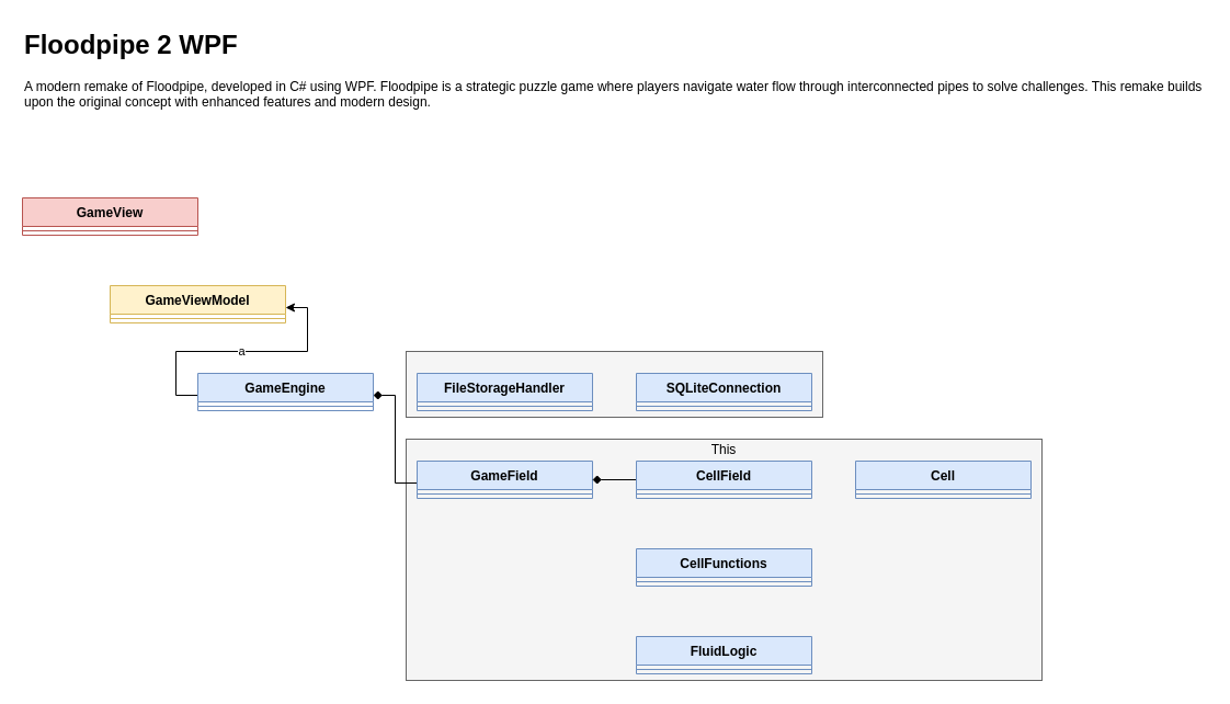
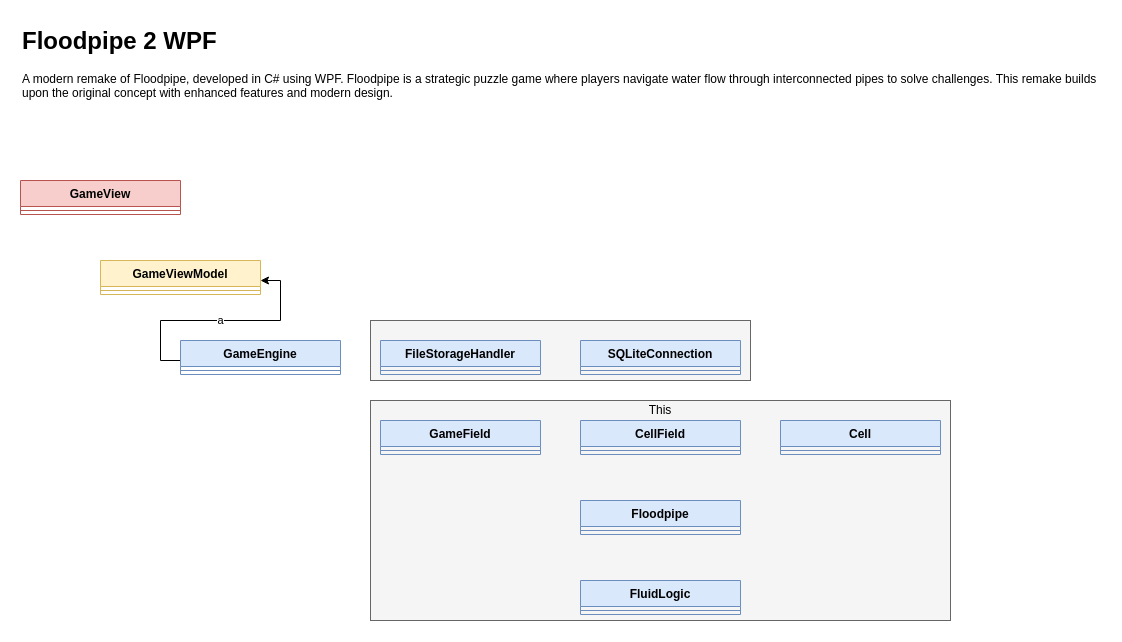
  <mxCell id="0" />
  <mxCell id="1" parent="0" />
  <mxCell id="2" value="" style="group;fillColor=#ffe6cc;strokeColor=#d79b00;" vertex="1" connectable="0" parent="1"><mxGeometry x="370" y="400" width="580" height="220" as="geometry" /></mxCell>
  <mxCell id="3" value="" style="rounded=0;whiteSpace=wrap;html=1;fillColor=#f5f5f5;fontColor=#333333;strokeColor=#666666;" vertex="1" parent="2"><mxGeometry width="580" height="220" as="geometry" /></mxCell>
  <mxCell id="4" value="This" style="text;html=1;align=center;verticalAlign=middle;whiteSpace=wrap;rounded=0;" vertex="1" parent="2"><mxGeometry width="580" height="20" as="geometry" /></mxCell>
  <mxCell id="5" value="" style="group;fillColor=#ffe6cc;strokeColor=#d79b00;" vertex="1" connectable="0" parent="1"><mxGeometry x="370" y="320" width="380" height="60" as="geometry" /></mxCell>
  <mxCell id="6" value="" style="group;fillColor=#ffe6cc;strokeColor=#d79b00;" vertex="1" connectable="0" parent="5"><mxGeometry width="380" height="60" as="geometry" /></mxCell>
  <mxCell id="7" value="" style="rounded=0;whiteSpace=wrap;html=1;fillColor=#f5f5f5;strokeColor=#666666;fontColor=#333333;" vertex="1" parent="6"><mxGeometry width="380" height="60" as="geometry" /></mxCell>
- <mxCell id="8" value="" style="edgeStyle=orthogonalEdgeStyle;rounded=0;orthogonalLoop=1;jettySize=auto;html=1;endArrow=none;endFill=0;startArrow=diamond;startFill=1;" edge="1" parent="1" source="10" target="12"><mxGeometry relative="1" as="geometry"><Array as="points"><mxPoint x="360" y="360" /><mxPoint x="360" y="440" /></Array></mxGeometry></mxCell>
  <mxCell id="9" value="a" style="edgeStyle=orthogonalEdgeStyle;rounded=0;orthogonalLoop=1;jettySize=auto;html=1;endArrow=classic;endFill=1;" edge="1" parent="1" source="10" target="16"><mxGeometry relative="1" as="geometry"><Array as="points"><mxPoint x="160" y="360" /><mxPoint x="160" y="320" /><mxPoint x="280" y="320" /><mxPoint x="280" y="280" /></Array></mxGeometry></mxCell>
  <mxCell id="10" value="GameEngine" style="swimlane;fontStyle=1;align=center;verticalAlign=top;childLayout=stackLayout;horizontal=1;startSize=26;horizontalStack=0;resizeParent=1;resizeParentMax=0;resizeLast=0;collapsible=1;marginBottom=0;whiteSpace=wrap;html=1;fillColor=#dae8fc;strokeColor=#6c8ebf;" vertex="1" parent="1"><mxGeometry x="180" y="340" width="160" height="34" as="geometry" /></mxCell>
  <mxCell id="11" value="" style="line;strokeWidth=1;fillColor=none;align=left;verticalAlign=middle;spacingTop=-1;spacingLeft=3;spacingRight=3;rotatable=0;labelPosition=right;points=[];portConstraint=eastwest;strokeColor=inherit;" vertex="1" parent="10"><mxGeometry y="26" width="160" height="8" as="geometry" /></mxCell>
  <mxCell id="12" value="GameField" style="swimlane;fontStyle=1;align=center;verticalAlign=top;childLayout=stackLayout;horizontal=1;startSize=26;horizontalStack=0;resizeParent=1;resizeParentMax=0;resizeLast=0;collapsible=1;marginBottom=0;whiteSpace=wrap;html=1;fillColor=#dae8fc;strokeColor=#6c8ebf;" vertex="1" parent="1"><mxGeometry x="380" y="420" width="160" height="34" as="geometry" /></mxCell>
  <mxCell id="13" value="" style="line;strokeWidth=1;fillColor=none;align=left;verticalAlign=middle;spacingTop=-1;spacingLeft=3;spacingRight=3;rotatable=0;labelPosition=right;points=[];portConstraint=eastwest;strokeColor=inherit;" vertex="1" parent="12"><mxGeometry y="26" width="160" height="8" as="geometry" /></mxCell>
  <mxCell id="14" value="FileStorageHandler" style="swimlane;fontStyle=1;align=center;verticalAlign=top;childLayout=stackLayout;horizontal=1;startSize=26;horizontalStack=0;resizeParent=1;resizeParentMax=0;resizeLast=0;collapsible=1;marginBottom=0;whiteSpace=wrap;html=1;fillColor=#dae8fc;strokeColor=#6c8ebf;" vertex="1" parent="1"><mxGeometry x="380" y="340" width="160" height="34" as="geometry" /></mxCell>
  <mxCell id="15" value="" style="line;strokeWidth=1;fillColor=none;align=left;verticalAlign=middle;spacingTop=-1;spacingLeft=3;spacingRight=3;rotatable=0;labelPosition=right;points=[];portConstraint=eastwest;strokeColor=inherit;" vertex="1" parent="14"><mxGeometry y="26" width="160" height="8" as="geometry" /></mxCell>
  <mxCell id="16" value="GameViewModel" style="swimlane;fontStyle=1;align=center;verticalAlign=top;childLayout=stackLayout;horizontal=1;startSize=26;horizontalStack=0;resizeParent=1;resizeParentMax=0;resizeLast=0;collapsible=1;marginBottom=0;whiteSpace=wrap;html=1;fillColor=#fff2cc;strokeColor=#d6b656;" vertex="1" parent="1"><mxGeometry x="100" y="260" width="160" height="34" as="geometry" /></mxCell>
  <mxCell id="17" value="" style="line;strokeWidth=1;fillColor=none;align=left;verticalAlign=middle;spacingTop=-1;spacingLeft=3;spacingRight=3;rotatable=0;labelPosition=right;points=[];portConstraint=eastwest;strokeColor=inherit;" vertex="1" parent="16"><mxGeometry y="26" width="160" height="8" as="geometry" /></mxCell>
  <mxCell id="18" value="GameView" style="swimlane;fontStyle=1;align=center;verticalAlign=top;childLayout=stackLayout;horizontal=1;startSize=26;horizontalStack=0;resizeParent=1;resizeParentMax=0;resizeLast=0;collapsible=1;marginBottom=0;whiteSpace=wrap;html=1;fillColor=#f8cecc;strokeColor=#b85450;" vertex="1" parent="1"><mxGeometry x="20" y="180" width="160" height="34" as="geometry" /></mxCell>
  <mxCell id="19" value="" style="line;strokeWidth=1;fillColor=none;align=left;verticalAlign=middle;spacingTop=-1;spacingLeft=3;spacingRight=3;rotatable=0;labelPosition=right;points=[];portConstraint=eastwest;strokeColor=inherit;" vertex="1" parent="18"><mxGeometry y="26" width="160" height="8" as="geometry" /></mxCell>
  <mxCell id="20" value="FluidLogic" style="swimlane;fontStyle=1;align=center;verticalAlign=top;childLayout=stackLayout;horizontal=1;startSize=26;horizontalStack=0;resizeParent=1;resizeParentMax=0;resizeLast=0;collapsible=1;marginBottom=0;whiteSpace=wrap;html=1;fillColor=#dae8fc;strokeColor=#6c8ebf;" vertex="1" parent="1"><mxGeometry x="580" y="580" width="160" height="34" as="geometry" /></mxCell>
  <mxCell id="21" value="" style="line;strokeWidth=1;fillColor=none;align=left;verticalAlign=middle;spacingTop=-1;spacingLeft=3;spacingRight=3;rotatable=0;labelPosition=right;points=[];portConstraint=eastwest;strokeColor=inherit;" vertex="1" parent="20"><mxGeometry y="26" width="160" height="8" as="geometry" /></mxCell>
- <mxCell id="22" value="CellFunctions" style="swimlane;fontStyle=1;align=center;verticalAlign=top;childLayout=stackLayout;horizontal=1;startSize=26;horizontalStack=0;resizeParent=1;resizeParentMax=0;resizeLast=0;collapsible=1;marginBottom=0;whiteSpace=wrap;html=1;fillColor=#dae8fc;strokeColor=#6c8ebf;" vertex="1" parent="1"><mxGeometry x="580" y="500" width="160" height="34" as="geometry" /></mxCell>
+ <mxCell id="22" value="Floodpipe" style="swimlane;fontStyle=1;align=center;verticalAlign=top;childLayout=stackLayout;horizontal=1;startSize=26;horizontalStack=0;resizeParent=1;resizeParentMax=0;resizeLast=0;collapsible=1;marginBottom=0;whiteSpace=wrap;html=1;fillColor=#dae8fc;strokeColor=#6c8ebf;" vertex="1" parent="1"><mxGeometry x="580" y="500" width="160" height="34" as="geometry" /></mxCell>
  <mxCell id="23" value="" style="line;strokeWidth=1;fillColor=none;align=left;verticalAlign=middle;spacingTop=-1;spacingLeft=3;spacingRight=3;rotatable=0;labelPosition=right;points=[];portConstraint=eastwest;strokeColor=inherit;" vertex="1" parent="22"><mxGeometry y="26" width="160" height="8" as="geometry" /></mxCell>
- <mxCell id="24" style="edgeStyle=orthogonalEdgeStyle;rounded=0;orthogonalLoop=1;jettySize=auto;html=1;endArrow=diamond;endFill=1;" edge="1" parent="1" source="25" target="12"><mxGeometry relative="1" as="geometry" /></mxCell>
  <mxCell id="25" value="CellField" style="swimlane;fontStyle=1;align=center;verticalAlign=top;childLayout=stackLayout;horizontal=1;startSize=26;horizontalStack=0;resizeParent=1;resizeParentMax=0;resizeLast=0;collapsible=1;marginBottom=0;whiteSpace=wrap;html=1;fillColor=#dae8fc;strokeColor=#6c8ebf;" vertex="1" parent="1"><mxGeometry x="580" y="420" width="160" height="34" as="geometry" /></mxCell>
  <mxCell id="26" value="" style="line;strokeWidth=1;fillColor=none;align=left;verticalAlign=middle;spacingTop=-1;spacingLeft=3;spacingRight=3;rotatable=0;labelPosition=right;points=[];portConstraint=eastwest;strokeColor=inherit;" vertex="1" parent="25"><mxGeometry y="26" width="160" height="8" as="geometry" /></mxCell>
  <mxCell id="27" value="SQLiteConnection" style="swimlane;fontStyle=1;align=center;verticalAlign=top;childLayout=stackLayout;horizontal=1;startSize=26;horizontalStack=0;resizeParent=1;resizeParentMax=0;resizeLast=0;collapsible=1;marginBottom=0;whiteSpace=wrap;html=1;fillColor=#dae8fc;strokeColor=#6c8ebf;" vertex="1" parent="1"><mxGeometry x="580" y="340" width="160" height="34" as="geometry" /></mxCell>
  <mxCell id="28" value="" style="line;strokeWidth=1;fillColor=none;align=left;verticalAlign=middle;spacingTop=-1;spacingLeft=3;spacingRight=3;rotatable=0;labelPosition=right;points=[];portConstraint=eastwest;strokeColor=inherit;" vertex="1" parent="27"><mxGeometry y="26" width="160" height="8" as="geometry" /></mxCell>
  <mxCell id="29" value="&lt;h1 style=&quot;margin-top: 0px;&quot;&gt;Floodpipe 2 WPF&lt;/h1&gt;&lt;p&gt;A modern remake of Floodpipe, developed in C# using WPF.&amp;nbsp;&lt;span style=&quot;background-color: initial;&quot;&gt;Floodpipe is a strategic puzzle game where players navigate water flow through interconnected pipes to solve challenges. This remake builds upon the original concept with enhanced features and modern design.&lt;/span&gt;&lt;/p&gt;" style="text;html=1;whiteSpace=wrap;overflow=hidden;rounded=0;" vertex="1" parent="1"><mxGeometry x="20" y="20" width="1080" height="120" as="geometry" /></mxCell>
  <mxCell id="30" value="Cell" style="swimlane;fontStyle=1;align=center;verticalAlign=top;childLayout=stackLayout;horizontal=1;startSize=26;horizontalStack=0;resizeParent=1;resizeParentMax=0;resizeLast=0;collapsible=1;marginBottom=0;whiteSpace=wrap;html=1;fillColor=#dae8fc;strokeColor=#6c8ebf;" vertex="1" parent="1"><mxGeometry x="780" y="420" width="160" height="34" as="geometry" /></mxCell>
  <mxCell id="31" value="" style="line;strokeWidth=1;fillColor=none;align=left;verticalAlign=middle;spacingTop=-1;spacingLeft=3;spacingRight=3;rotatable=0;labelPosition=right;points=[];portConstraint=eastwest;strokeColor=inherit;" vertex="1" parent="30"><mxGeometry y="26" width="160" height="8" as="geometry" /></mxCell>
